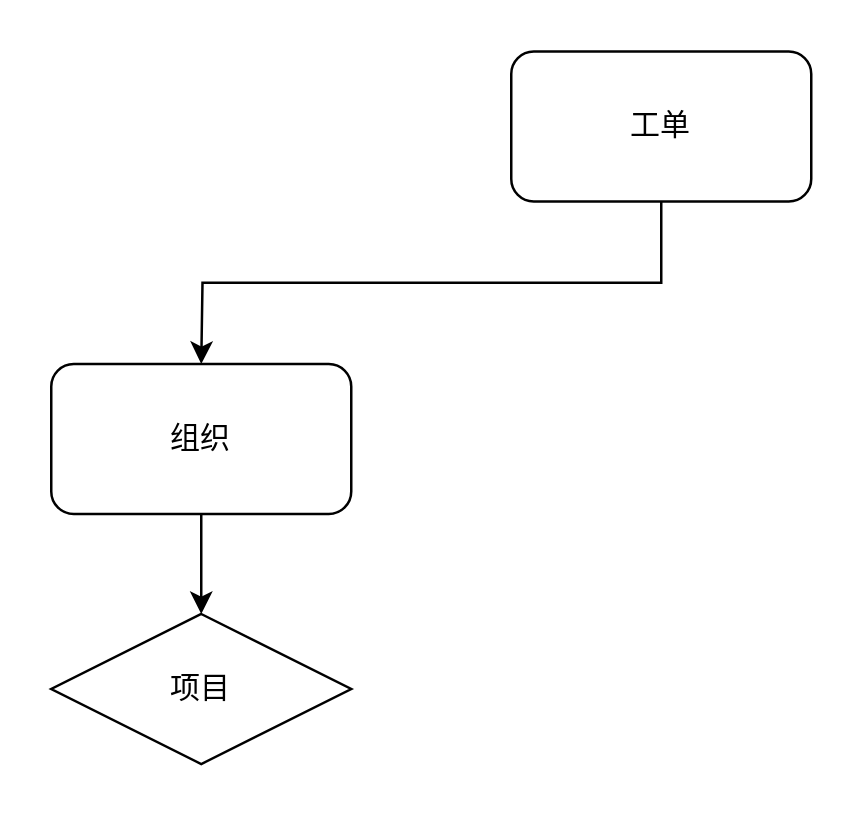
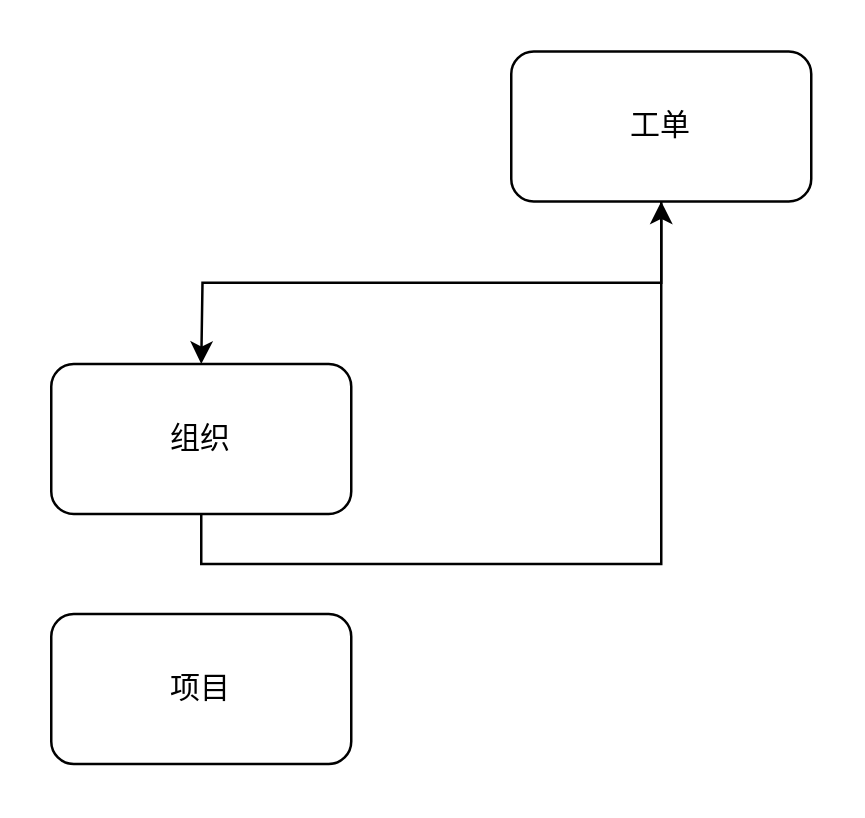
  <mxCell id="0" />
  <mxCell id="1" parent="0" />
  <mxCell id="2" style="edgeStyle=orthogonalEdgeStyle;rounded=0;orthogonalLoop=1;jettySize=auto;html=1;exitX=0.5;exitY=1;exitDx=0;exitDy=0;" edge="1" parent="1" source="3"><mxGeometry relative="1" as="geometry"><mxPoint x="80" y="145" as="targetPoint" /></mxGeometry></mxCell>
  <mxCell id="3" value="工单" style="rounded=1;whiteSpace=wrap;html=1;" vertex="1" parent="1"><mxGeometry x="204" y="20" width="120" height="60" as="geometry" /></mxCell>
- <mxCell id="4" style="edgeStyle=orthogonalEdgeStyle;rounded=0;orthogonalLoop=1;jettySize=auto;html=1;exitX=0.5;exitY=1;exitDx=0;exitDy=0;" edge="1" parent="1" source="5" target="6"><mxGeometry relative="1" as="geometry" /></mxCell>
+ <mxCell id="4" style="edgeStyle=orthogonalEdgeStyle;rounded=0;orthogonalLoop=1;jettySize=auto;html=1;exitX=0.5;exitY=1;exitDx=0;exitDy=0;" edge="1" parent="1" source="5" target="3"><mxGeometry relative="1" as="geometry" /></mxCell>
  <mxCell id="5" value="组织" style="rounded=1;whiteSpace=wrap;html=1;" vertex="1" parent="1"><mxGeometry x="20" y="145" width="120" height="60" as="geometry" /></mxCell>
- <mxCell id="6" value="项目" style="rhombus;whiteSpace=wrap;html=1;" vertex="1" parent="1"><mxGeometry x="20" y="245" width="120" height="60" as="geometry" /></mxCell>
+ <mxCell id="6" value="项目" style="rounded=1;whiteSpace=wrap;html=1;" vertex="1" parent="1"><mxGeometry x="20" y="245" width="120" height="60" as="geometry" /></mxCell>
